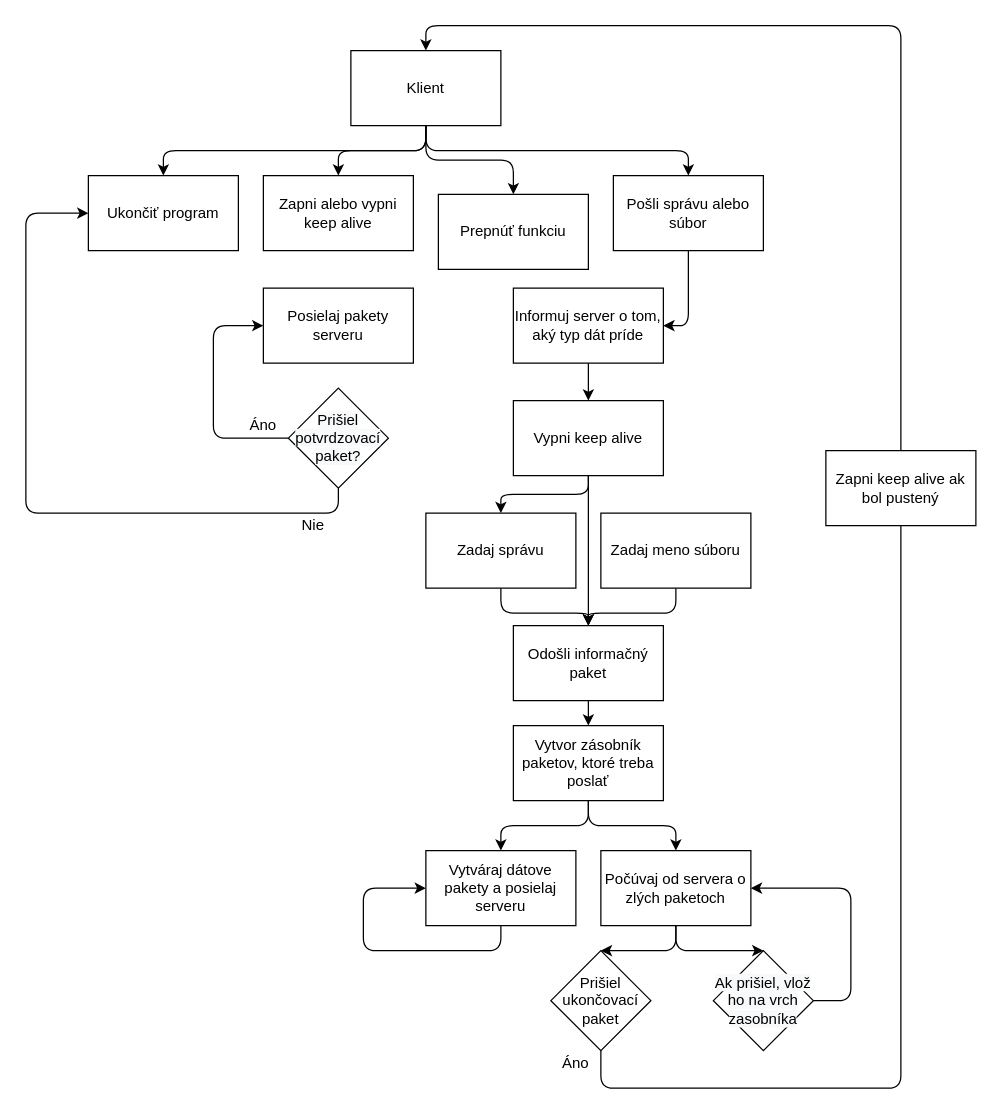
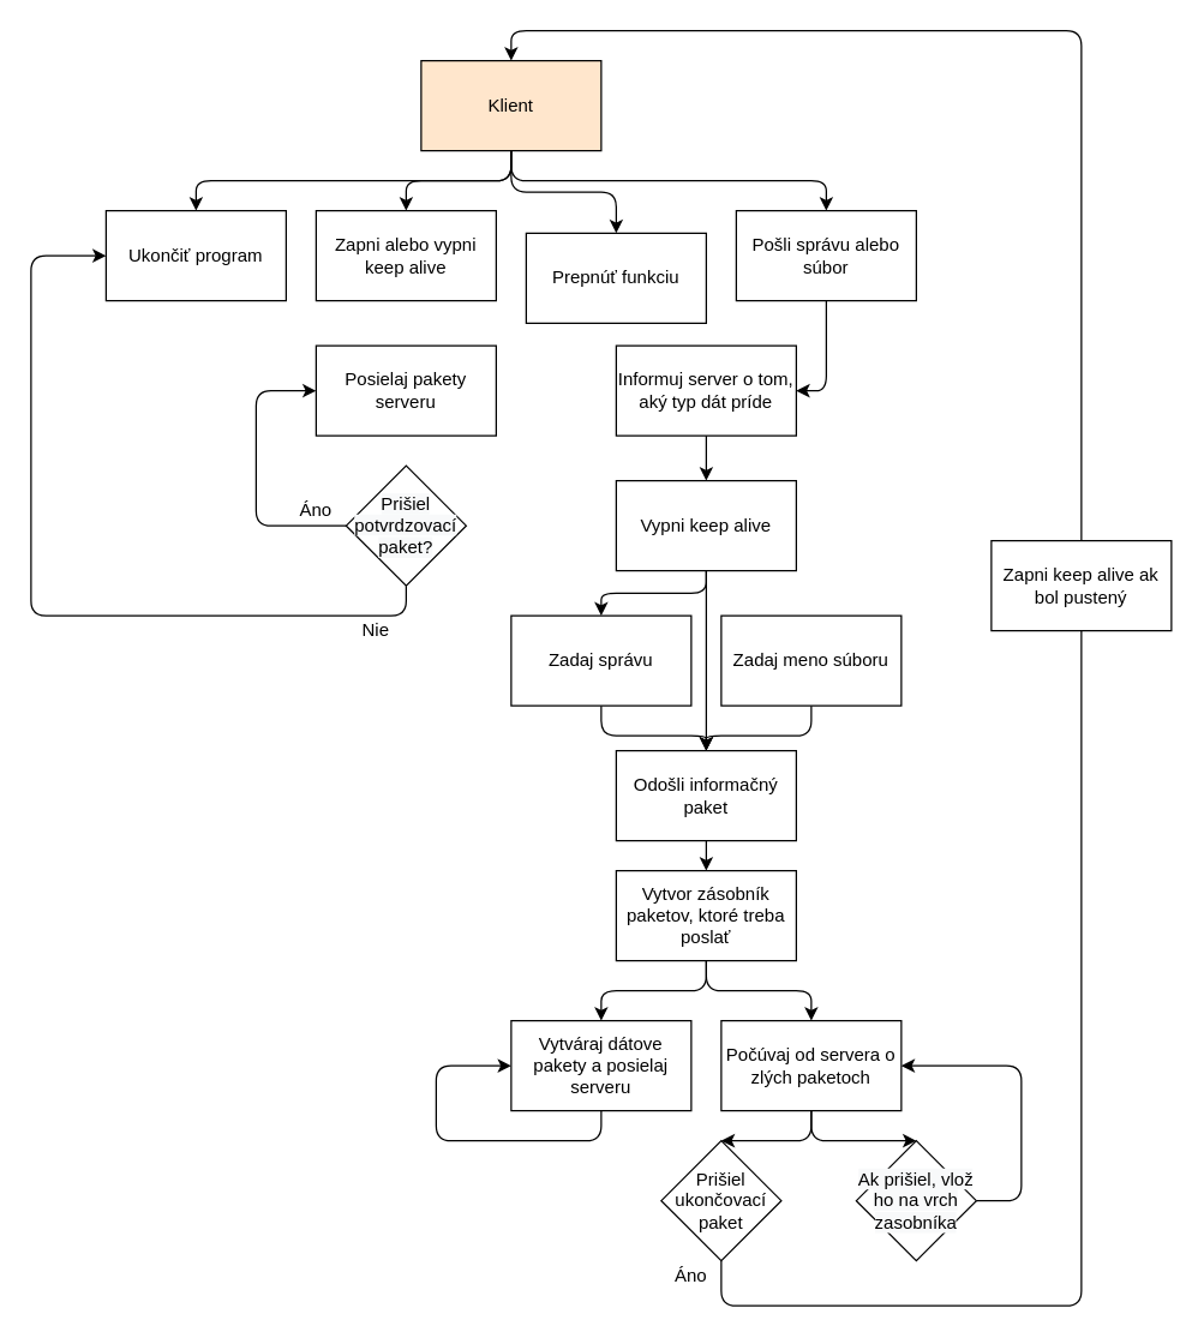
  <mxCell id="0" />
  <mxCell id="1" parent="0" />
  <mxCell id="2" style="edgeStyle=orthogonalEdgeStyle;rounded=1;orthogonalLoop=1;jettySize=auto;html=1;exitX=0.5;exitY=1;exitDx=0;exitDy=0;entryX=0.5;entryY=0;entryDx=0;entryDy=0;" edge="1" parent="1" source="3" target="20"><mxGeometry relative="1" as="geometry" /></mxCell>
- <mxCell id="3" value="Klient" style="rounded=0;whiteSpace=wrap;html=1;" parent="1" vertex="1"><mxGeometry x="280" y="40" width="120" height="60" as="geometry" /></mxCell>
+ <mxCell id="3" value="Klient" style="rounded=0;whiteSpace=wrap;html=1;fillColor=#ffe6cc;" parent="1" vertex="1"><mxGeometry x="280" y="40" width="120" height="60" as="geometry" /></mxCell>
  <mxCell id="4" value="Ukončiť program" style="rounded=0;whiteSpace=wrap;html=1;" parent="1" vertex="1"><mxGeometry x="70" y="140" width="120" height="60" as="geometry" /></mxCell>
  <mxCell id="5" value="Prepnúť funkciu" style="rounded=0;whiteSpace=wrap;html=1;" parent="1" vertex="1"><mxGeometry x="350" y="155" width="120" height="60" as="geometry" /></mxCell>
  <mxCell id="6" value="Pošli správu alebo súbor" style="rounded=0;whiteSpace=wrap;html=1;" parent="1" vertex="1"><mxGeometry x="490" y="140" width="120" height="60" as="geometry" /></mxCell>
  <mxCell id="7" value="" style="endArrow=classic;html=1;edgeStyle=orthogonalEdgeStyle;exitX=0.5;exitY=1;exitDx=0;exitDy=0;" parent="1" source="3" target="4" edge="1"><mxGeometry width="50" height="50" relative="1" as="geometry"><mxPoint x="340" y="380" as="sourcePoint" /><mxPoint x="390" y="330" as="targetPoint" /></mxGeometry></mxCell>
  <mxCell id="8" value="" style="endArrow=classic;html=1;edgeStyle=orthogonalEdgeStyle;exitX=0.5;exitY=1;exitDx=0;exitDy=0;entryX=0.5;entryY=0;entryDx=0;entryDy=0;" parent="1" source="3" target="5" edge="1"><mxGeometry width="50" height="50" relative="1" as="geometry"><mxPoint x="350" y="110" as="sourcePoint" /><mxPoint x="215" y="150" as="targetPoint" /></mxGeometry></mxCell>
  <mxCell id="9" value="" style="endArrow=classic;html=1;edgeStyle=orthogonalEdgeStyle;entryX=0.5;entryY=0;entryDx=0;entryDy=0;exitX=0.5;exitY=1;exitDx=0;exitDy=0;" parent="1" source="3" target="6" edge="1"><mxGeometry width="50" height="50" relative="1" as="geometry"><mxPoint x="350" y="110" as="sourcePoint" /><mxPoint x="350" y="150" as="targetPoint" /></mxGeometry></mxCell>
  <mxCell id="10" value="Informuj server o tom, aký typ dát príde" style="rounded=0;whiteSpace=wrap;html=1;" parent="1" vertex="1"><mxGeometry x="410" y="230" width="120" height="60" as="geometry" /></mxCell>
  <mxCell id="11" value="Vypni keep alive" style="rounded=0;whiteSpace=wrap;html=1;" parent="1" vertex="1"><mxGeometry x="410" y="320" width="120" height="60" as="geometry" /></mxCell>
  <mxCell id="12" style="edgeStyle=orthogonalEdgeStyle;rounded=1;orthogonalLoop=1;jettySize=auto;html=1;exitX=0.5;exitY=1;exitDx=0;exitDy=0;entryX=0.5;entryY=0;entryDx=0;entryDy=0;" edge="1" parent="1" source="13" target="23"><mxGeometry relative="1" as="geometry" /></mxCell>
  <mxCell id="13" value="Zadaj správu" style="rounded=0;whiteSpace=wrap;html=1;" parent="1" vertex="1"><mxGeometry x="340" y="410" width="120" height="60" as="geometry" /></mxCell>
  <mxCell id="14" style="edgeStyle=orthogonalEdgeStyle;rounded=1;orthogonalLoop=1;jettySize=auto;html=1;exitX=0.5;exitY=1;exitDx=0;exitDy=0;entryX=0.5;entryY=0;entryDx=0;entryDy=0;" edge="1" parent="1" source="15" target="23"><mxGeometry relative="1" as="geometry" /></mxCell>
  <mxCell id="15" value="Zadaj meno súboru" style="rounded=0;whiteSpace=wrap;html=1;" parent="1" vertex="1"><mxGeometry x="480" y="410" width="120" height="60" as="geometry" /></mxCell>
  <mxCell id="16" value="" style="endArrow=classic;html=1;exitX=0.5;exitY=1;exitDx=0;exitDy=0;edgeStyle=orthogonalEdgeStyle;entryX=1;entryY=0.5;entryDx=0;entryDy=0;" parent="1" source="6" target="10" edge="1"><mxGeometry width="50" height="50" relative="1" as="geometry"><mxPoint x="220" y="350" as="sourcePoint" /><mxPoint x="270" y="300" as="targetPoint" /></mxGeometry></mxCell>
  <mxCell id="17" value="" style="endArrow=classic;html=1;exitX=0.5;exitY=1;exitDx=0;exitDy=0;entryX=0.5;entryY=0;entryDx=0;entryDy=0;" parent="1" source="10" target="11" edge="1"><mxGeometry width="50" height="50" relative="1" as="geometry"><mxPoint x="350" y="210" as="sourcePoint" /><mxPoint x="350" y="240" as="targetPoint" /></mxGeometry></mxCell>
  <mxCell id="18" value="" style="endArrow=classic;html=1;exitX=0.5;exitY=1;exitDx=0;exitDy=0;entryX=0.5;entryY=0;entryDx=0;entryDy=0;edgeStyle=orthogonalEdgeStyle;" parent="1" source="11" target="13" edge="1"><mxGeometry width="50" height="50" relative="1" as="geometry"><mxPoint x="350" y="300" as="sourcePoint" /><mxPoint x="350" y="330" as="targetPoint" /></mxGeometry></mxCell>
  <mxCell id="19" value="" style="endArrow=classic;html=1;exitX=0.5;exitY=1;exitDx=0;exitDy=0;edgeStyle=orthogonalEdgeStyle;" parent="1" source="11" target="23" edge="1"><mxGeometry width="50" height="50" relative="1" as="geometry"><mxPoint x="370" y="320" as="sourcePoint" /><mxPoint x="370" y="350" as="targetPoint" /></mxGeometry></mxCell>
  <mxCell id="20" value="Zapni alebo vypni keep alive" style="rounded=0;whiteSpace=wrap;html=1;" vertex="1" parent="1"><mxGeometry x="210" y="140" width="120" height="60" as="geometry" /></mxCell>
  <mxCell id="21" style="edgeStyle=orthogonalEdgeStyle;rounded=1;orthogonalLoop=1;jettySize=auto;html=1;exitX=0.5;exitY=1;exitDx=0;exitDy=0;" edge="1" parent="1" source="15" target="15"><mxGeometry relative="1" as="geometry" /></mxCell>
  <mxCell id="22" style="edgeStyle=orthogonalEdgeStyle;rounded=1;orthogonalLoop=1;jettySize=auto;html=1;exitX=0.5;exitY=1;exitDx=0;exitDy=0;entryX=0.5;entryY=0;entryDx=0;entryDy=0;" edge="1" parent="1" source="23" target="26"><mxGeometry relative="1" as="geometry" /></mxCell>
  <mxCell id="23" value="Odošli informačný paket" style="rounded=0;whiteSpace=wrap;html=1;" vertex="1" parent="1"><mxGeometry x="410" y="500" width="120" height="60" as="geometry" /></mxCell>
  <mxCell id="24" style="edgeStyle=orthogonalEdgeStyle;rounded=1;orthogonalLoop=1;jettySize=auto;html=1;exitX=0.5;exitY=1;exitDx=0;exitDy=0;entryX=0.5;entryY=0;entryDx=0;entryDy=0;" edge="1" parent="1" source="26" target="28"><mxGeometry relative="1" as="geometry" /></mxCell>
  <mxCell id="25" style="edgeStyle=orthogonalEdgeStyle;rounded=1;orthogonalLoop=1;jettySize=auto;html=1;exitX=0.5;exitY=1;exitDx=0;exitDy=0;entryX=0.5;entryY=0;entryDx=0;entryDy=0;" edge="1" parent="1" source="26" target="31"><mxGeometry relative="1" as="geometry" /></mxCell>
  <mxCell id="26" value="Vytvor zásobník paketov, ktoré treba poslať" style="rounded=0;whiteSpace=wrap;html=1;" vertex="1" parent="1"><mxGeometry x="410" y="580" width="120" height="60" as="geometry" /></mxCell>
  <mxCell id="27" style="edgeStyle=orthogonalEdgeStyle;rounded=1;orthogonalLoop=1;jettySize=auto;html=1;exitX=0.5;exitY=1;exitDx=0;exitDy=0;entryX=0;entryY=0.5;entryDx=0;entryDy=0;" edge="1" parent="1" source="28" target="28"><mxGeometry relative="1" as="geometry"><mxPoint x="400" y="760" as="targetPoint" /><Array as="points"><mxPoint x="400" y="760" /><mxPoint x="290" y="760" /><mxPoint x="290" y="710" /></Array></mxGeometry></mxCell>
  <mxCell id="28" value="Vytváraj dátove pakety a posielaj serveru" style="rounded=0;whiteSpace=wrap;html=1;" vertex="1" parent="1"><mxGeometry x="340" y="680" width="120" height="60" as="geometry" /></mxCell>
  <mxCell id="29" style="edgeStyle=orthogonalEdgeStyle;rounded=1;orthogonalLoop=1;jettySize=auto;html=1;exitX=0.5;exitY=1;exitDx=0;exitDy=0;entryX=0.5;entryY=0;entryDx=0;entryDy=0;" edge="1" parent="1" source="31" target="35"><mxGeometry relative="1" as="geometry"><mxPoint x="540" y="770" as="targetPoint" /><Array as="points"><mxPoint x="540" y="760" /></Array></mxGeometry></mxCell>
  <mxCell id="30" style="edgeStyle=orthogonalEdgeStyle;rounded=1;orthogonalLoop=1;jettySize=auto;html=1;exitX=0.5;exitY=1;exitDx=0;exitDy=0;entryX=0.5;entryY=0;entryDx=0;entryDy=0;" edge="1" parent="1" source="31" target="34"><mxGeometry relative="1" as="geometry" /></mxCell>
  <mxCell id="31" value="Počúvaj od servera o zlých paketoch" style="rounded=0;whiteSpace=wrap;html=1;" vertex="1" parent="1"><mxGeometry x="480" y="680" width="120" height="60" as="geometry" /></mxCell>
  <mxCell id="32" style="edgeStyle=orthogonalEdgeStyle;rounded=1;orthogonalLoop=1;jettySize=auto;html=1;exitX=0.5;exitY=1;exitDx=0;exitDy=0;entryX=0.5;entryY=0;entryDx=0;entryDy=0;" edge="1" parent="1" source="35" target="3"><mxGeometry relative="1" as="geometry"><mxPoint x="400" y="840" as="sourcePoint" /><Array as="points"><mxPoint x="480" y="870" /><mxPoint x="720" y="870" /><mxPoint x="720" y="20" /><mxPoint x="340" y="20" /></Array></mxGeometry></mxCell>
  <mxCell id="33" style="edgeStyle=orthogonalEdgeStyle;rounded=1;orthogonalLoop=1;jettySize=auto;html=1;exitX=1;exitY=0.5;exitDx=0;exitDy=0;entryX=1;entryY=0.5;entryDx=0;entryDy=0;" edge="1" parent="1" source="34" target="31"><mxGeometry relative="1" as="geometry"><mxPoint x="600" y="800" as="sourcePoint" /><Array as="points"><mxPoint x="680" y="800" /><mxPoint x="680" y="710" /></Array></mxGeometry></mxCell>
  <mxCell id="34" value="&#10;&#10;&lt;span style=&quot;color: rgb(0, 0, 0); font-family: helvetica; font-size: 12px; font-style: normal; font-weight: 400; letter-spacing: normal; text-align: center; text-indent: 0px; text-transform: none; word-spacing: 0px; background-color: rgb(248, 249, 250); display: inline; float: none;&quot;&gt;Ak prišiel, vlož ho na vrch zasobníka&lt;/span&gt;&#10;&#10;" style="rhombus;whiteSpace=wrap;html=1;" vertex="1" parent="1"><mxGeometry x="570" y="760" width="80" height="80" as="geometry" /></mxCell>
  <mxCell id="35" value="Prišiel ukončovací paket" style="rhombus;whiteSpace=wrap;html=1;" vertex="1" parent="1"><mxGeometry x="440" y="760" width="80" height="80" as="geometry" /></mxCell>
  <mxCell id="36" value="Zapni keep alive ak bol pustený" style="rounded=0;whiteSpace=wrap;html=1;" vertex="1" parent="1"><mxGeometry x="660" y="360" width="120" height="60" as="geometry" /></mxCell>
  <mxCell id="37" value="Posielaj pakety serveru" style="rounded=0;whiteSpace=wrap;html=1;" vertex="1" parent="1"><mxGeometry x="210" y="230" width="120" height="60" as="geometry" /></mxCell>
  <mxCell id="38" style="edgeStyle=orthogonalEdgeStyle;rounded=1;orthogonalLoop=1;jettySize=auto;html=1;exitX=0;exitY=0.5;exitDx=0;exitDy=0;entryX=0;entryY=0.5;entryDx=0;entryDy=0;" edge="1" parent="1" source="40" target="37"><mxGeometry relative="1" as="geometry"><Array as="points"><mxPoint x="170" y="350" /><mxPoint x="170" y="260" /></Array></mxGeometry></mxCell>
  <mxCell id="39" style="edgeStyle=orthogonalEdgeStyle;rounded=1;orthogonalLoop=1;jettySize=auto;html=1;exitX=0.5;exitY=1;exitDx=0;exitDy=0;entryX=0;entryY=0.5;entryDx=0;entryDy=0;" edge="1" parent="1" source="40" target="4"><mxGeometry relative="1" as="geometry"><Array as="points"><mxPoint x="270" y="410" /><mxPoint x="20" y="410" /><mxPoint x="20" y="170" /></Array></mxGeometry></mxCell>
  <mxCell id="40" value="&lt;span style=&quot;color: rgb(0 , 0 , 0) ; font-family: &amp;#34;helvetica&amp;#34; ; font-size: 12px ; font-style: normal ; font-weight: 400 ; letter-spacing: normal ; text-align: center ; text-indent: 0px ; text-transform: none ; word-spacing: 0px ; background-color: rgb(248 , 249 , 250) ; display: inline ; float: none&quot;&gt;Prišiel potvrdzovací paket?&lt;br&gt;&lt;/span&gt;" style="rhombus;whiteSpace=wrap;html=1;" vertex="1" parent="1"><mxGeometry x="230" y="310" width="80" height="80" as="geometry" /></mxCell>
  <mxCell id="41" value="Áno" style="text;html=1;strokeColor=none;fillColor=none;align=center;verticalAlign=middle;whiteSpace=wrap;rounded=0;" vertex="1" parent="1"><mxGeometry x="190" y="330" width="40" height="20" as="geometry" /></mxCell>
  <mxCell id="42" value="Áno" style="text;html=1;strokeColor=none;fillColor=none;align=center;verticalAlign=middle;whiteSpace=wrap;rounded=0;" vertex="1" parent="1"><mxGeometry x="440" y="840" width="40" height="20" as="geometry" /></mxCell>
  <mxCell id="43" value="Nie" style="text;html=1;strokeColor=none;fillColor=none;align=center;verticalAlign=middle;whiteSpace=wrap;rounded=0;" vertex="1" parent="1"><mxGeometry x="230" y="410" width="40" height="20" as="geometry" /></mxCell>
